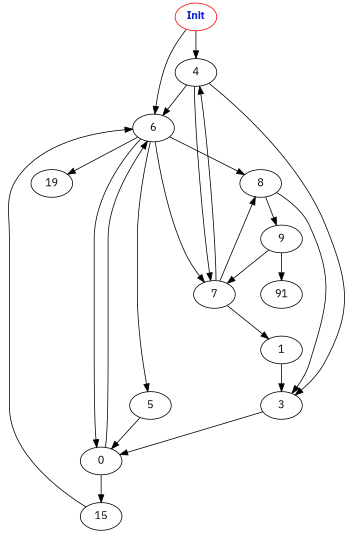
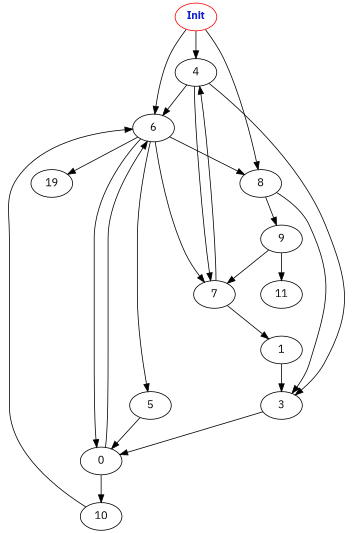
  digraph {
    fontname="IBM Plex Sans"
    node [fontname="IBM Plex Sans"]
    edge [fontname="IBM Plex Sans" weight=7.0]
    n1 [color=red fontcolor="#1020d0" label=<<b>Init</b>>]
    4
    8
    6
    3
    7
    9
    n8 [label=0]
    5
    n10 [label=19]
    1
-   11 [label=91]
-   10 [label=15]
+   11
+   10
    n1 -> 4 [weight=6.0]
-   7 -> 8 [weight=2.0]
+   n1 -> 8 [weight=2.0]
    n1 -> 6 [weight=6.0]
    4 -> 6
    4 -> 3 [weight=1.0]
    4 -> 7 [weight=5.0]
    8 -> 3 [weight=5.0]
    8 -> 9 [weight=2.0]
    6 -> 8
    6 -> 7 [weight=3.0]
    6 -> n8
    6 -> 5 [weight=1.0]
    6 -> n10 [weight=1.0]
    3 -> n8 [weight=4.0]
    7 -> 4 [weight=3.0]
    7 -> 1 [weight=1.0]
    9 -> 7 [weight=8.0]
    9 -> 11 [weight=6.0]
    n8 -> 6
    n8 -> 10 [weight=5.0]
    5 -> n8 [weight=9.0]
    1 -> 3 [weight=5.0]
    10 -> 6 [weight=4.0]
  }
